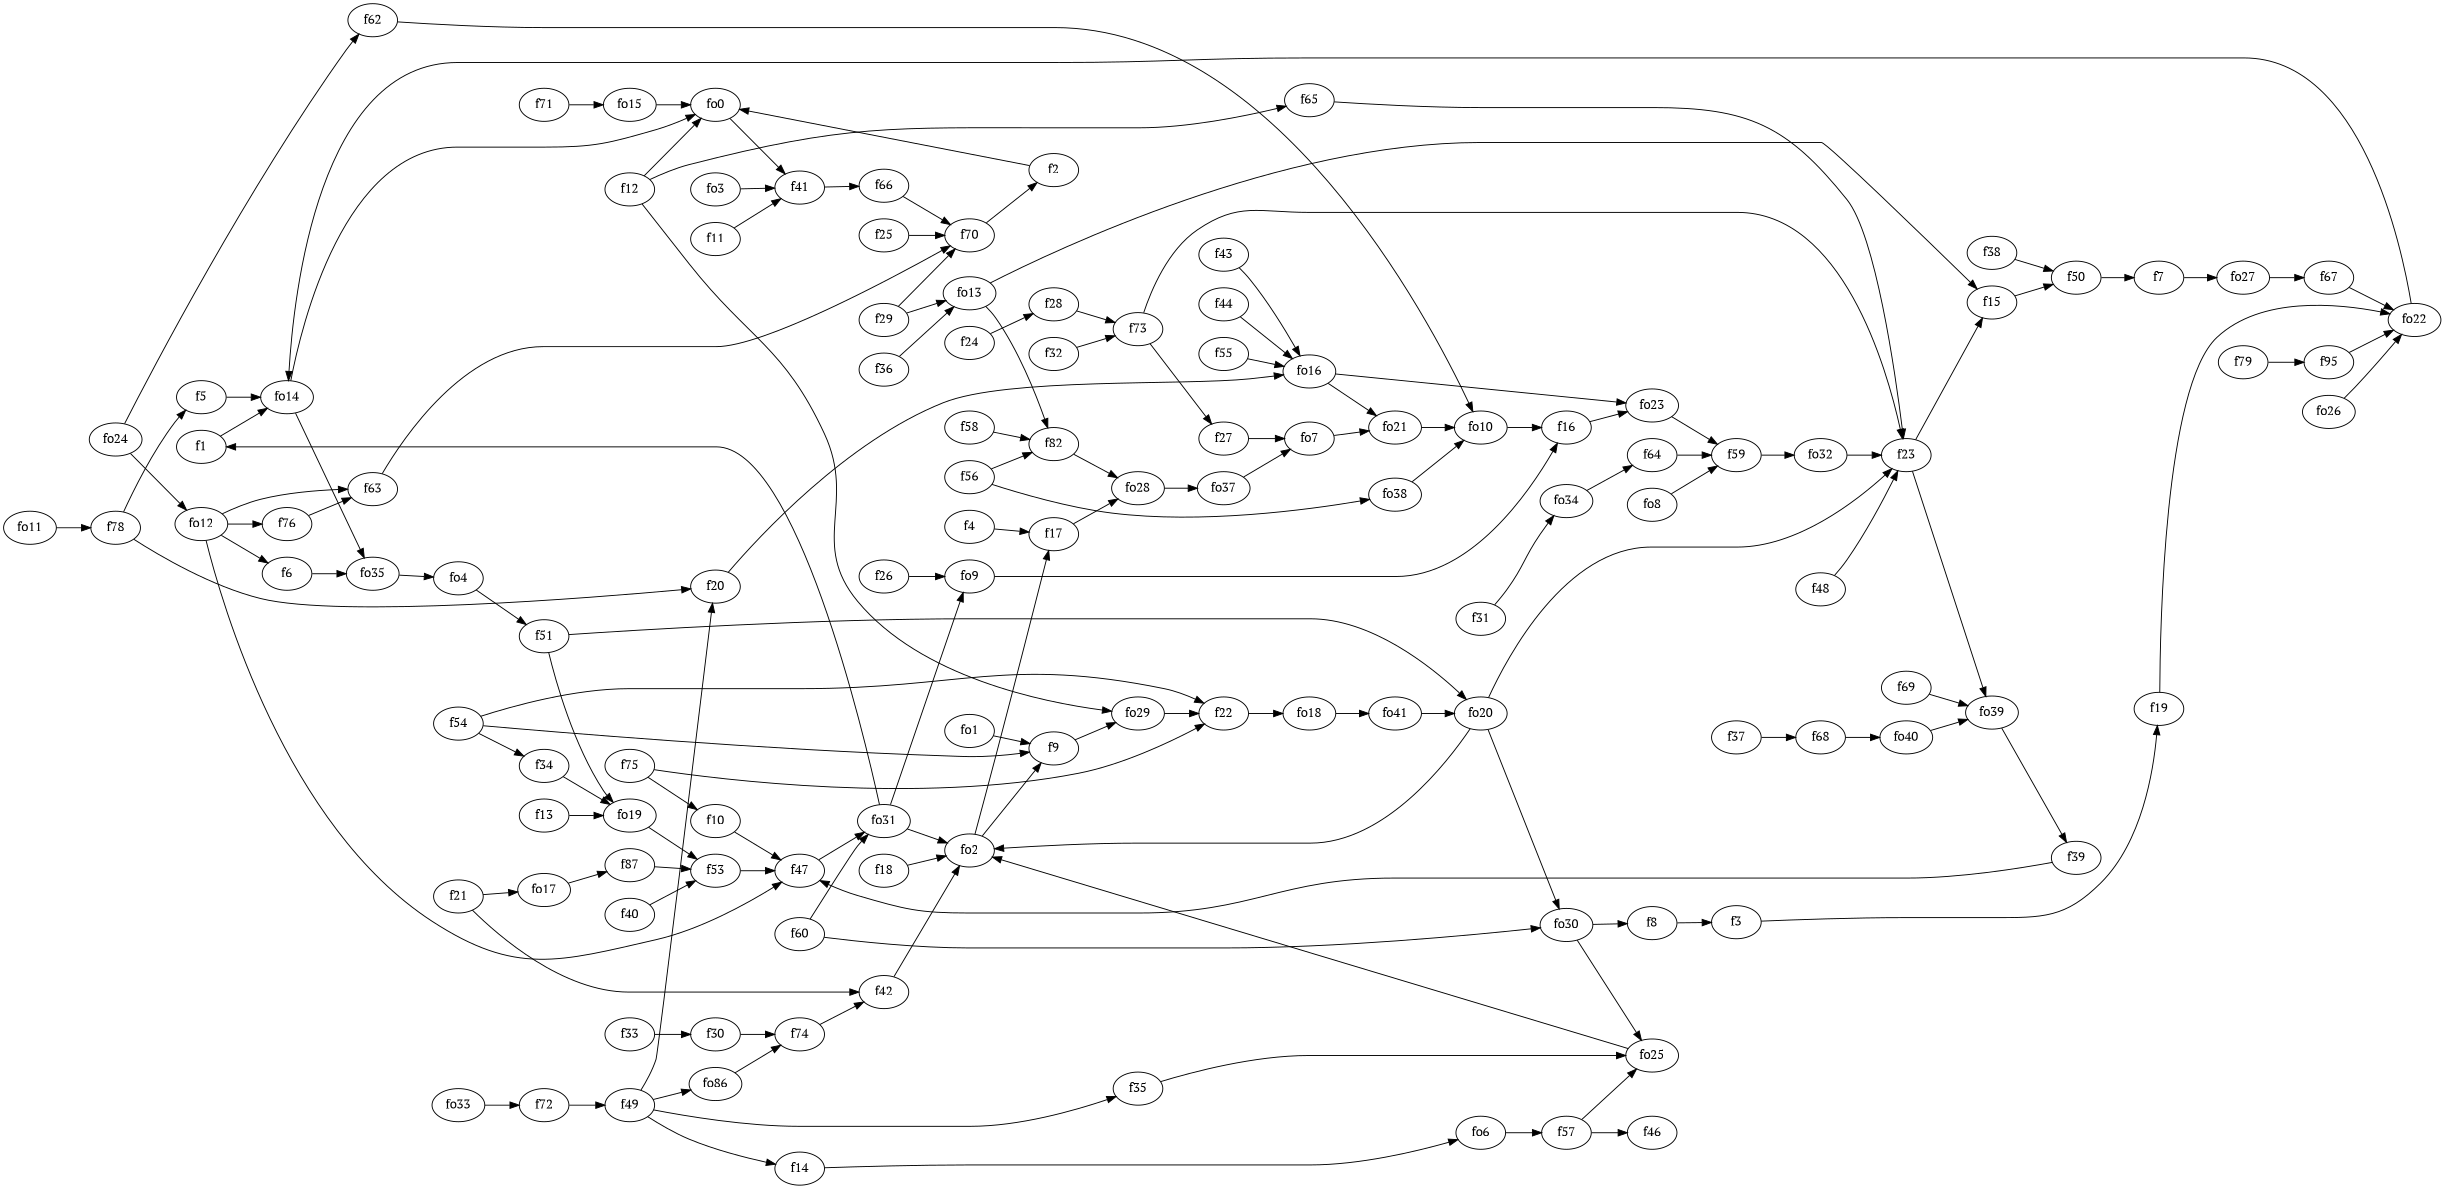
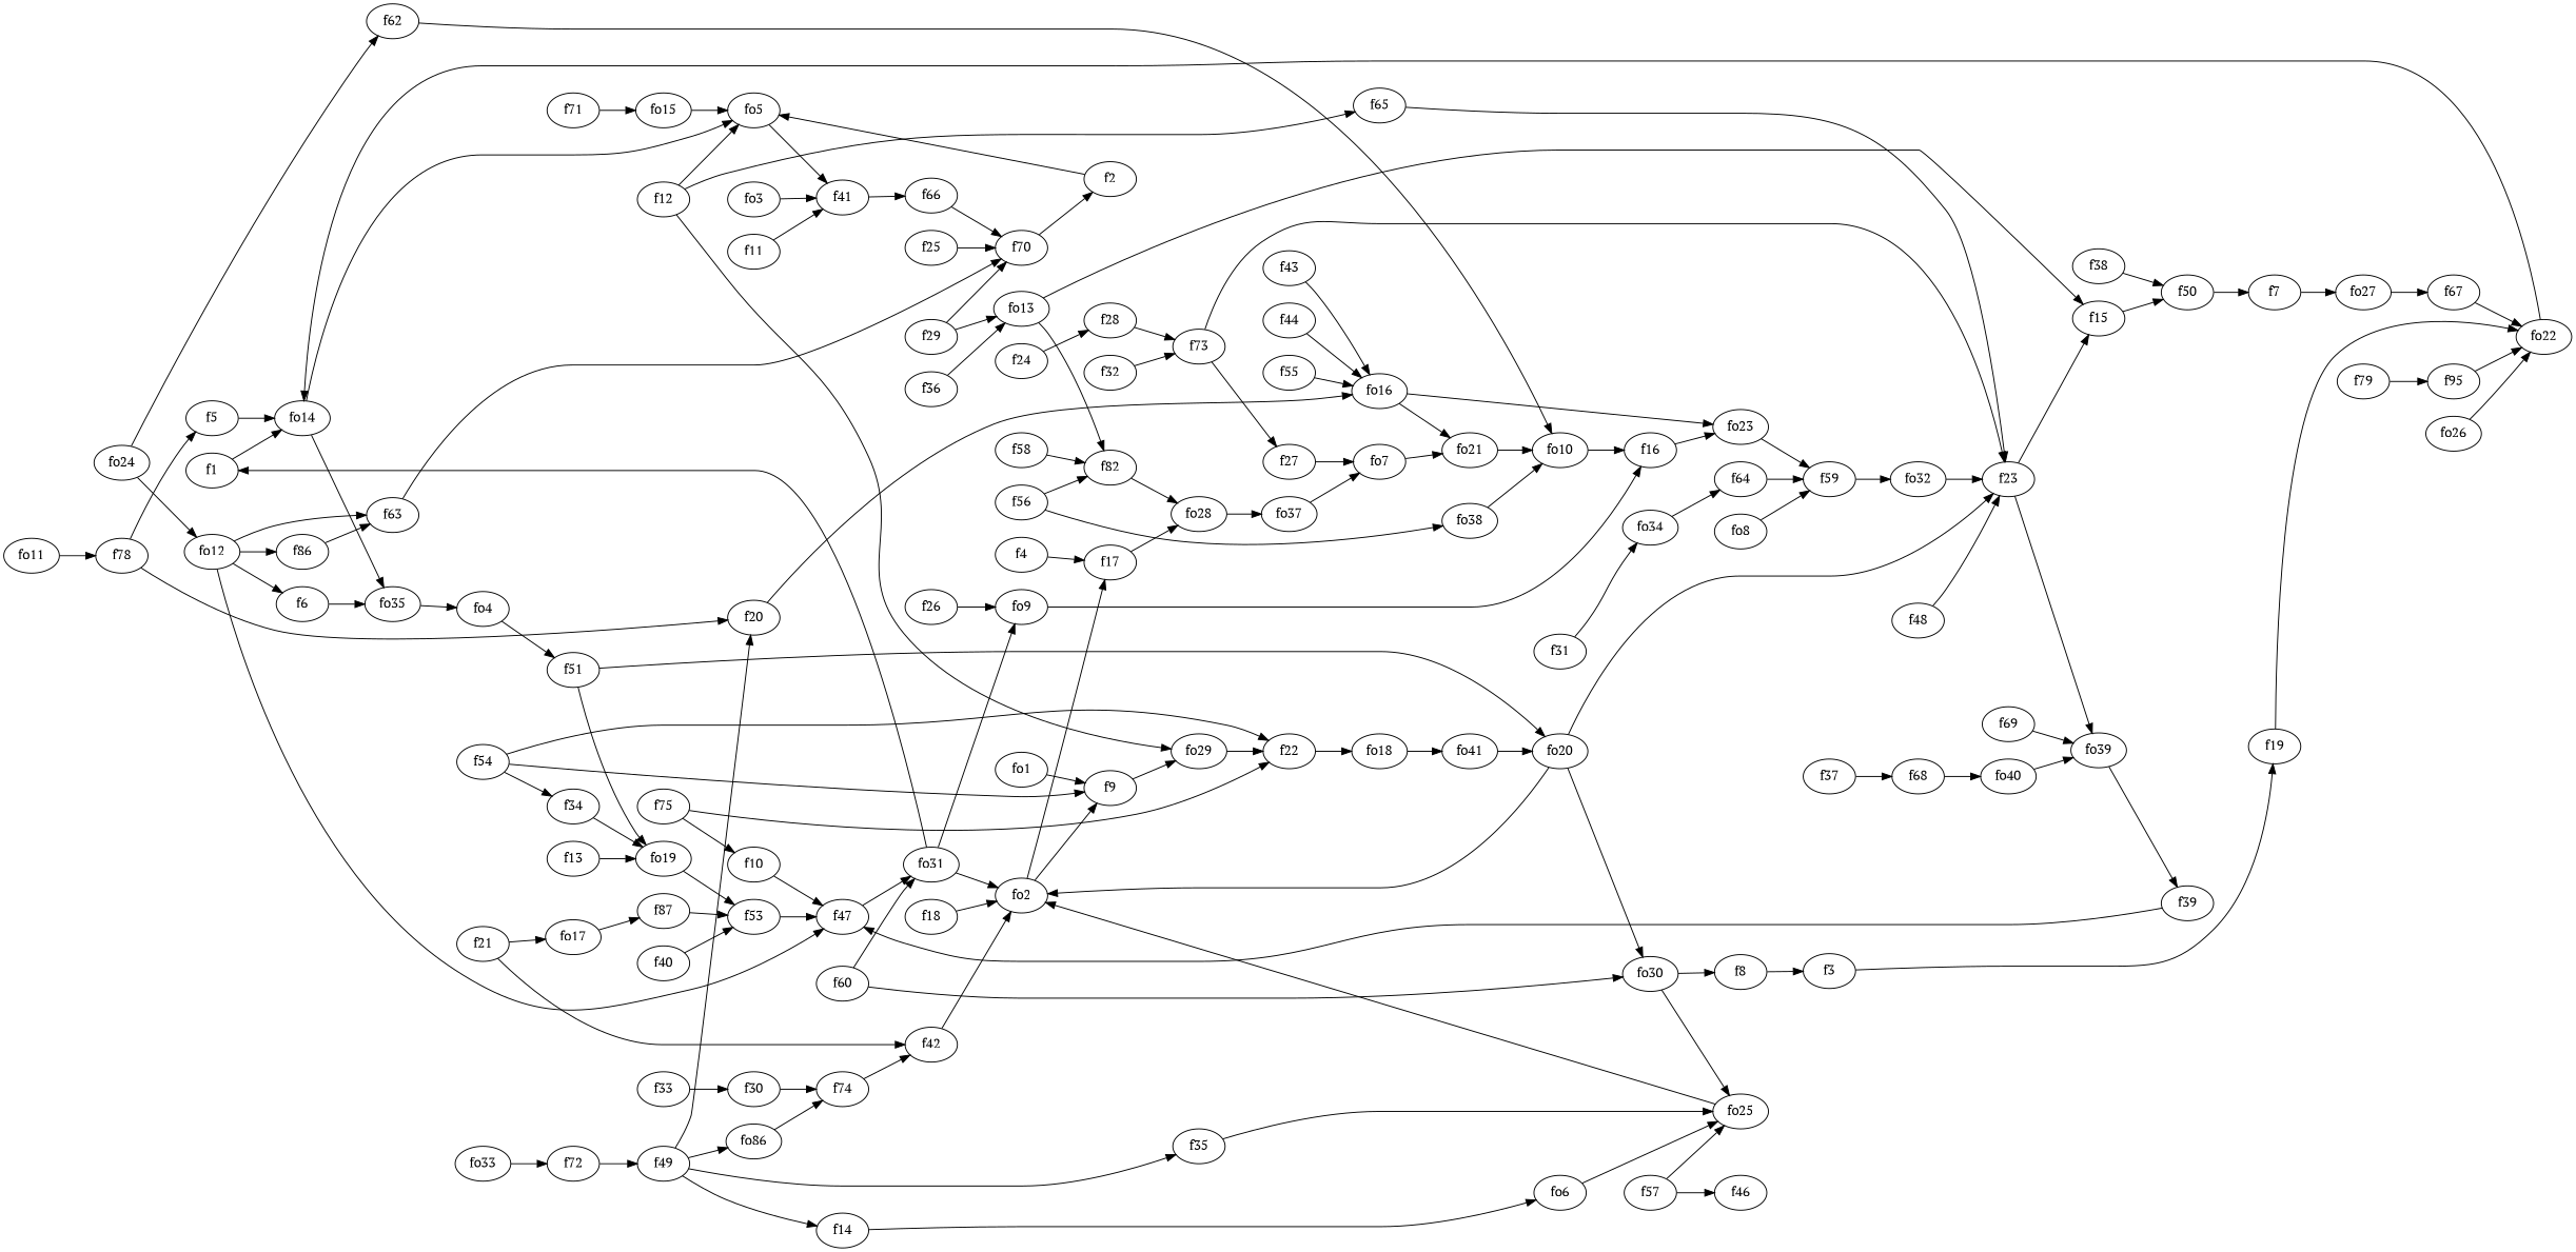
  strict digraph {
    fontname="PT Serif"
    rankdir=LR
    node [fontname="PT Serif"]
    edge [fontname="PT Serif" weight=2]
    f1
    fo14
-   fo5 [label=fo0]
+   fo5
    fo35
    f2
    f41
    f3
    f19
    fo22
    f4
    f17
    fo28
    f5
    f6
    fo4
    f7
    fo27
    f67
    f8
    f9
    fo29
    f22
    f10
    f47
    fo31
    f11
    f66
    f12
    f65
    f23
    f13
    fo19
    f53
    f14
    fo6
    fo25
    f15
    f50
    f16
    fo23
    f59
    fo37
    f18
    fo2
    f20
    fo16
    fo21
    f21
    f42
    fo17
    n51 [label=f87]
    fo18
    fo41
    fo39
    f39
    f24
    f28
    f73
    f25
    f70
    f26
    fo9
    f27
    fo7
    f29
    fo13
    n67 [label=f82]
    f30
    f74
    f31
    fo34
    f64
    f32
    f33
    f34
    f35
    f36
    f37
    f68
    fo40
    f38
    f40
    f43
    f44
    n85 [label=f95]
    f57
    f46
    f48
    f49
    n90 [label=fo86]
    f51
    fo20
    fo30
    f54
    f55
    f56
    fo38
    fo10
    f58
    fo32
    f60
    f62
    f63
    f69
    f71
    fo15
    f72
    f75
-   f76
+   f76 [label=f86]
    f78
    f79
    fo1
    fo3
    fo8
    fo11
    fo12
    fo24
    fo26
    fo33
    f1 -> fo14
    fo14 -> fo5
    fo14 -> fo35
    fo5 -> f41
    fo35 -> fo4
    f2 -> fo5
    f41 -> f66
    f3 -> f19
    f19 -> fo22
    fo22 -> fo14
    f4 -> f17
    f17 -> fo28
    fo28 -> fo37
    f5 -> fo14
    f6 -> fo35
    fo4 -> f51
    f7 -> fo27
    fo27 -> f67
    f67 -> fo22
    f8 -> f3
    f9 -> fo29
    fo29 -> f22
    f22 -> fo18
    f10 -> f47
    f47 -> fo31
    fo31 -> f1
    fo31 -> fo2
    fo31 -> fo9
    f11 -> f41
    f66 -> f70
    f12 -> fo5
    f12 -> fo29
    f12 -> f65
    f65 -> f23
    f23 -> f15
    f23 -> fo39
    f13 -> fo19
    fo19 -> f53
    f53 -> f47
    f14 -> fo6
-   fo6 -> f57
+   fo6 -> fo25
    fo25 -> fo2
    f15 -> f50
    f50 -> f7
    f16 -> fo23
    fo23 -> f59
    f59 -> fo32
    fo37 -> fo7
    f18 -> fo2
    fo2 -> f17
    fo2 -> f9
    f20 -> fo16
    fo16 -> fo23
    fo16 -> fo21
    fo21 -> fo10
    f21 -> f42
    f21 -> fo17
    f42 -> fo2
    fo17 -> n51
    n51 -> f53
    fo18 -> fo41
    fo41 -> fo20
    fo39 -> f39
    f39 -> f47
    f24 -> f28
    f28 -> f73
    f73 -> f23
    f73 -> f27
    f25 -> f70
    f70 -> f2
    f26 -> fo9
    fo9 -> f16
    f27 -> fo7
    fo7 -> fo21
    f29 -> f70
    f29 -> fo13
    fo13 -> f15
    fo13 -> n67
    n67 -> fo28
    f30 -> f74
    f74 -> f42
    f31 -> fo34
    fo34 -> f64
    f64 -> f59
    f32 -> f73
    f33 -> f30
    f34 -> fo19
    f35 -> fo25
    f36 -> fo13
    f37 -> f68
    f68 -> fo40
    fo40 -> fo39
    f38 -> f50
    f40 -> f53
    f43 -> fo16
    f44 -> fo16
    n85 -> fo22
    f57 -> fo25
    f57 -> f46
    f48 -> f23
    f49 -> f14
    f49 -> f20
    f49 -> f35
    f49 -> n90
    n90 -> f74
    f51 -> fo19
    f51 -> fo20
    fo20 -> f23
    fo20 -> fo2
    fo20 -> fo30
    fo30 -> f8
    fo30 -> fo25
    f54 -> f9
    f54 -> f22
    f54 -> f34
    f55 -> fo16
    f56 -> n67
    f56 -> fo38
    fo38 -> fo10
    fo10 -> f16
    f58 -> n67
    fo32 -> f23
    f60 -> fo31
    f60 -> fo30
    f62 -> fo10
    f63 -> f70
    f69 -> fo39
    f71 -> fo15
    fo15 -> fo5
    f72 -> f49
    f75 -> f22
    f75 -> f10
    f76 -> f63
    f78 -> f5
    f78 -> f20
    f79 -> n85
    fo1 -> f9
    fo3 -> f41
    fo8 -> f59
    fo11 -> f78
    fo12 -> f6
    fo12 -> f47
    fo12 -> f63
    fo12 -> f76
    fo24 -> f62
    fo24 -> fo12
    fo26 -> fo22
    fo33 -> f72
  }
